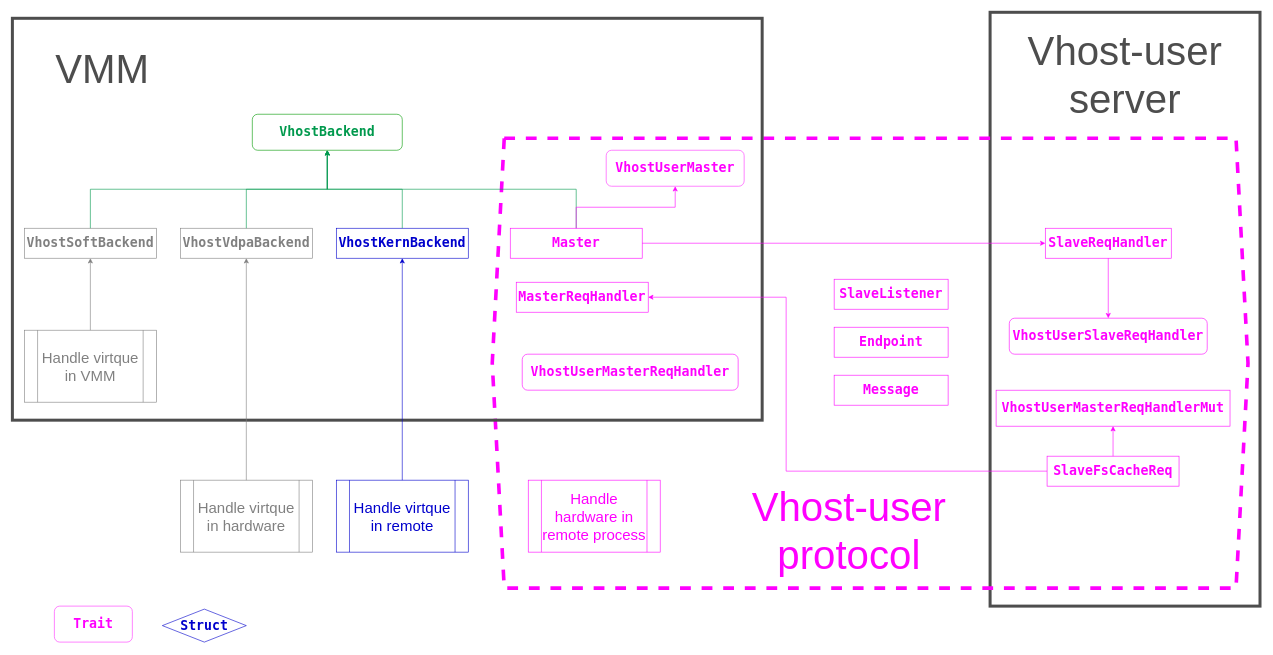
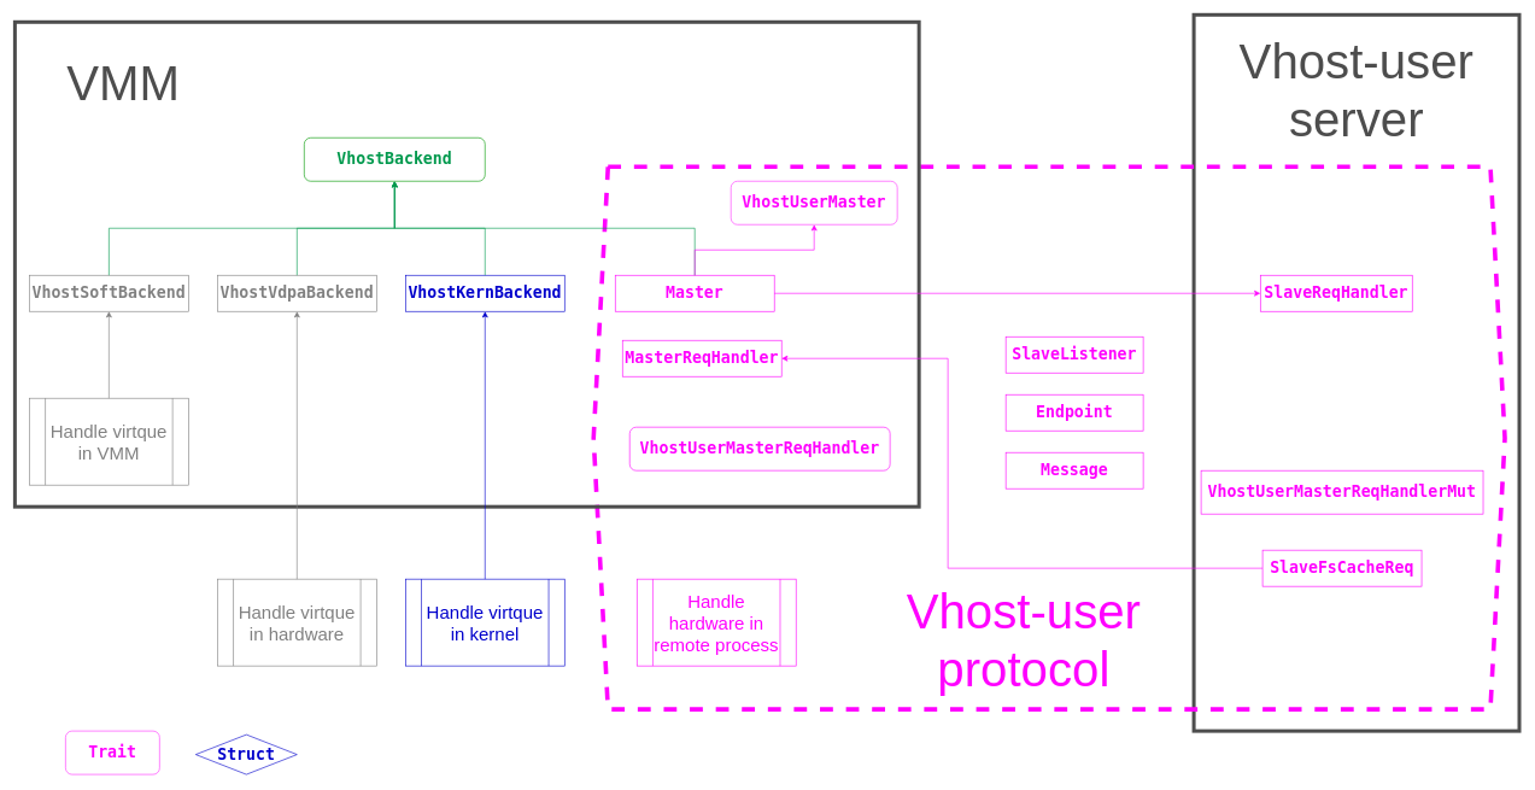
  <mxCell id="0" />
  <mxCell id="1" parent="0" />
  <mxCell id="2" value="&lt;br&gt;&lt;br&gt;&lt;br&gt;&lt;br&gt;&lt;br&gt;&lt;br&gt;&lt;br&gt;&lt;br&gt;&lt;br&gt;&lt;br&gt;&lt;br&gt;&lt;br&gt;&lt;br&gt;&lt;br&gt;&lt;br&gt;&lt;br&gt;" style="rounded=0;whiteSpace=wrap;html=1;labelBackgroundColor=none;sketch=0;fontSize=25;fontColor=#FF00FF;fillColor=none;strokeColor=#4D4D4D;strokeWidth=5;" vertex="1" parent="1"><mxGeometry x="1650" y="20" width="450" height="990" as="geometry" /></mxCell>
  <mxCell id="3" value="" style="shape=hexagon;perimeter=hexagonPerimeter2;whiteSpace=wrap;html=1;fixedSize=1;rounded=0;labelBackgroundColor=none;sketch=0;fillColor=none;fontSize=25;dashed=1;strokeWidth=6;fontColor=#FF00FF;strokeColor=#FF00FF;" vertex="1" parent="1"><mxGeometry x="820" y="230" width="1260" height="750" as="geometry" /></mxCell>
  <mxCell id="4" value="" style="rounded=0;whiteSpace=wrap;html=1;labelBackgroundColor=none;sketch=0;fontSize=25;fontColor=#FF00FF;fillColor=none;strokeColor=#4D4D4D;strokeWidth=5;" vertex="1" parent="1"><mxGeometry x="20" y="30" width="1250" height="670" as="geometry" /></mxCell>
  <mxCell id="5" value="&lt;pre style=&quot;font-family: &amp;quot;jetbrains mono&amp;quot;, monospace; font-size: 16.5pt;&quot;&gt;MasterReqHandler&lt;/pre&gt;" style="rounded=0;whiteSpace=wrap;html=1;fontStyle=1;labelBackgroundColor=none;fontColor=#FF00FF;strokeColor=#FF00FF;" parent="1" vertex="1"><mxGeometry x="860" y="470" width="220" height="50" as="geometry" /></mxCell>
  <mxCell id="6" value="&lt;pre style=&quot;font-size: 16.5pt; font-weight: 700; font-family: &amp;quot;jetbrains mono&amp;quot;, monospace;&quot;&gt;VhostUserMasterReqHandler&lt;/pre&gt;" style="rounded=1;whiteSpace=wrap;html=1;labelBackgroundColor=none;fontColor=#FF00FF;strokeColor=#FF00FF;" parent="1" vertex="1"><mxGeometry x="870" y="590" width="360" height="60" as="geometry" /></mxCell>
  <mxCell id="7" style="edgeStyle=orthogonalEdgeStyle;rounded=0;orthogonalLoop=1;jettySize=auto;html=1;exitX=0;exitY=0.5;exitDx=0;exitDy=0;entryX=1;entryY=0.5;entryDx=0;entryDy=0;labelBackgroundColor=none;fontColor=#FF00FF;strokeColor=#FF00FF;" edge="1" parent="1" source="8" target="5"><mxGeometry relative="1" as="geometry"><Array as="points"><mxPoint x="1310" y="785" /><mxPoint x="1310" y="495" /></Array></mxGeometry></mxCell>
  <mxCell id="8" value="&lt;pre style=&quot;font-family: &amp;quot;jetbrains mono&amp;quot;, monospace; font-size: 16.5pt;&quot;&gt;&lt;pre style=&quot;font-family: &amp;quot;jetbrains mono&amp;quot; , monospace ; font-size: 16.5pt&quot;&gt;SlaveFsCacheReq&lt;/pre&gt;&lt;/pre&gt;" style="rounded=0;whiteSpace=wrap;html=1;fontStyle=1;labelBackgroundColor=none;fontColor=#FF00FF;strokeColor=#FF00FF;" parent="1" vertex="1"><mxGeometry x="1745" y="760" width="220" height="50" as="geometry" /></mxCell>
  <mxCell id="9" value="&lt;pre style=&quot;font-size: 16.5pt; font-weight: 700; font-family: &amp;quot;jetbrains mono&amp;quot;, monospace;&quot;&gt;VhostUserMasterReqHandlerMut&lt;/pre&gt;" style="whiteSpace=wrap;html=1;labelBackgroundColor=none;fontColor=#FF00FF;strokeColor=#FF00FF;rounded=0;" vertex="1" parent="1"><mxGeometry x="1660" y="650" width="390" height="60" as="geometry" /></mxCell>
  <mxCell id="10" value="&lt;pre style=&quot;font-family: &amp;quot;jetbrains mono&amp;quot;, monospace; font-size: 16.5pt;&quot;&gt;&lt;pre style=&quot;font-family: &amp;quot;jetbrains mono&amp;quot; , monospace ; font-size: 16.5pt&quot;&gt;SlaveListener&lt;/pre&gt;&lt;/pre&gt;" style="rounded=0;whiteSpace=wrap;html=1;fontStyle=1;labelBackgroundColor=none;fontColor=#FF00FF;strokeColor=#FF00FF;" vertex="1" parent="1"><mxGeometry x="1390" y="465" width="190" height="50" as="geometry" /></mxCell>
  <mxCell id="11" value="&lt;pre style=&quot;font-family: &amp;quot;jetbrains mono&amp;quot;, monospace; font-size: 16.5pt;&quot;&gt;&lt;pre style=&quot;font-family: &amp;quot;jetbrains mono&amp;quot; , monospace ; font-size: 16.5pt&quot;&gt;&lt;pre style=&quot;font-family: &amp;quot;jetbrains mono&amp;quot; , monospace ; font-size: 16.5pt&quot;&gt;SlaveReqHandler&lt;/pre&gt;&lt;/pre&gt;&lt;/pre&gt;" style="rounded=0;whiteSpace=wrap;html=1;fontStyle=1;labelBackgroundColor=none;fontColor=#FF00FF;strokeColor=#FF00FF;" vertex="1" parent="1"><mxGeometry x="1742" y="380" width="210" height="50" as="geometry" /></mxCell>
- <mxCell id="12" value="&lt;pre style=&quot;font-size: 16.5pt; font-weight: 700; font-family: &amp;quot;jetbrains mono&amp;quot;, monospace;&quot;&gt;&lt;pre style=&quot;font-family: &amp;quot;jetbrains mono&amp;quot;, monospace; font-size: 16.5pt;&quot;&gt;VhostUserSlaveReqHandler&lt;/pre&gt;&lt;/pre&gt;" style="rounded=1;whiteSpace=wrap;html=1;labelBackgroundColor=none;fontColor=#FF00FF;strokeColor=#FF00FF;" vertex="1" parent="1"><mxGeometry x="1682" y="530" width="330" height="60" as="geometry" /></mxCell>
- <mxCell id="13" style="edgeStyle=orthogonalEdgeStyle;rounded=0;orthogonalLoop=1;jettySize=auto;html=1;exitX=0.5;exitY=1;exitDx=0;exitDy=0;entryX=0.5;entryY=0;entryDx=0;entryDy=0;labelBackgroundColor=none;fontColor=#FF00FF;strokeColor=#FF00FF;" edge="1" parent="1" source="11" target="12"><mxGeometry relative="1" as="geometry"><mxPoint x="1232" y="560" as="sourcePoint" /><mxPoint x="1232" y="660" as="targetPoint" /></mxGeometry></mxCell>
  <mxCell id="14" value="&lt;pre style=&quot;font-size: 16.5pt; font-weight: 700; font-family: &amp;quot;jetbrains mono&amp;quot;, monospace;&quot;&gt;VhostBackend&lt;/pre&gt;" style="rounded=1;whiteSpace=wrap;html=1;labelBackgroundColor=none;fontColor=#00994D;strokeColor=#009900;" vertex="1" parent="1"><mxGeometry x="420" y="190" width="250" height="60" as="geometry" /></mxCell>
  <mxCell id="15" value="&lt;pre style=&quot;font-family: &amp;quot;jetbrains mono&amp;quot;, monospace; font-size: 16.5pt;&quot;&gt;VhostKernBackend&lt;/pre&gt;" style="rounded=0;whiteSpace=wrap;html=1;fontStyle=1;labelBackgroundColor=none;strokeColor=#0000CC;fontColor=#0000CC;" vertex="1" parent="1"><mxGeometry x="560" y="380" width="220" height="50" as="geometry" /></mxCell>
  <mxCell id="16" value="&lt;pre style=&quot;font-family: &amp;quot;jetbrains mono&amp;quot;, monospace; font-size: 16.5pt;&quot;&gt;VhostVdpaBackend&lt;/pre&gt;" style="rounded=0;whiteSpace=wrap;html=1;fontStyle=1;labelBackgroundColor=none;fontColor=#808080;strokeColor=#808080;" vertex="1" parent="1"><mxGeometry x="300" y="380" width="220" height="50" as="geometry" /></mxCell>
  <mxCell id="17" value="&lt;pre style=&quot;font-family: &amp;quot;jetbrains mono&amp;quot; , monospace ; font-size: 16.5pt&quot;&gt;Master&lt;/pre&gt;" style="rounded=0;whiteSpace=wrap;html=1;fontStyle=1;labelBackgroundColor=none;fontColor=#FF00FF;strokeColor=#FF00FF;" vertex="1" parent="1"><mxGeometry x="850" y="380" width="220" height="50" as="geometry" /></mxCell>
  <mxCell id="18" value="&lt;pre style=&quot;font-family: &amp;quot;jetbrains mono&amp;quot; , monospace ; font-size: 16.5pt&quot;&gt;VhostSoftBackend&lt;/pre&gt;" style="rounded=0;whiteSpace=wrap;html=1;fontStyle=1;labelBackgroundColor=none;fontColor=#808080;strokeColor=#808080;" vertex="1" parent="1"><mxGeometry x="40" y="380" width="220" height="50" as="geometry" /></mxCell>
  <mxCell id="19" value="Handle virtque in VMM" style="shape=process;whiteSpace=wrap;html=1;backgroundOutline=1;rounded=0;labelBackgroundColor=none;sketch=0;fontSize=25;fontColor=#808080;strokeColor=#808080;" vertex="1" parent="1"><mxGeometry x="40" y="550" width="220" height="120" as="geometry" /></mxCell>
  <mxCell id="20" value="Handle virtque in hardware" style="shape=process;whiteSpace=wrap;html=1;backgroundOutline=1;rounded=0;labelBackgroundColor=none;sketch=0;fontSize=25;fontColor=#808080;strokeColor=#808080;" vertex="1" parent="1"><mxGeometry x="300" y="800" width="220" height="120" as="geometry" /></mxCell>
- <mxCell id="21" value="Handle virtque in remote" style="shape=process;whiteSpace=wrap;html=1;backgroundOutline=1;rounded=0;labelBackgroundColor=none;sketch=0;fontSize=25;strokeColor=#0000CC;fontColor=#0000CC;" vertex="1" parent="1"><mxGeometry x="560" y="800" width="220" height="120" as="geometry" /></mxCell>
+ <mxCell id="21" value="Handle virtque in kernel" style="shape=process;whiteSpace=wrap;html=1;backgroundOutline=1;rounded=0;labelBackgroundColor=none;sketch=0;fontSize=25;strokeColor=#0000CC;fontColor=#0000CC;" vertex="1" parent="1"><mxGeometry x="560" y="800" width="220" height="120" as="geometry" /></mxCell>
  <mxCell id="22" style="edgeStyle=orthogonalEdgeStyle;rounded=0;orthogonalLoop=1;jettySize=auto;html=1;exitX=0.5;exitY=0;exitDx=0;exitDy=0;labelBackgroundColor=none;entryX=0.5;entryY=1;entryDx=0;entryDy=0;strokeColor=#0000CC;" edge="1" parent="1" source="21" target="15"><mxGeometry relative="1" as="geometry"><mxPoint x="960" y="640" as="sourcePoint" /><mxPoint x="960" y="740" as="targetPoint" /></mxGeometry></mxCell>
  <mxCell id="23" style="edgeStyle=orthogonalEdgeStyle;rounded=0;orthogonalLoop=1;jettySize=auto;html=1;exitX=1;exitY=0.5;exitDx=0;exitDy=0;labelBackgroundColor=none;entryX=0;entryY=0.5;entryDx=0;entryDy=0;fontColor=#FF00FF;strokeColor=#FF00FF;" edge="1" parent="1" source="17" target="11"><mxGeometry relative="1" as="geometry"><mxPoint x="870" y="910" as="sourcePoint" /><mxPoint x="870" y="1010" as="targetPoint" /></mxGeometry></mxCell>
  <mxCell id="24" style="edgeStyle=orthogonalEdgeStyle;rounded=0;orthogonalLoop=1;jettySize=auto;html=1;exitX=0.5;exitY=0;exitDx=0;exitDy=0;labelBackgroundColor=none;entryX=0.5;entryY=1;entryDx=0;entryDy=0;fontColor=#808080;strokeColor=#808080;" edge="1" parent="1" source="20" target="16"><mxGeometry relative="1" as="geometry"><mxPoint x="450" y="800" as="sourcePoint" /><mxPoint x="450" y="900" as="targetPoint" /></mxGeometry></mxCell>
  <mxCell id="25" style="edgeStyle=orthogonalEdgeStyle;rounded=0;orthogonalLoop=1;jettySize=auto;html=1;exitX=0.5;exitY=0;exitDx=0;exitDy=0;labelBackgroundColor=none;entryX=0.5;entryY=1;entryDx=0;entryDy=0;fontColor=#808080;strokeColor=#808080;" edge="1" parent="1" source="19" target="18"><mxGeometry relative="1" as="geometry"><mxPoint x="270" y="850" as="sourcePoint" /><mxPoint x="270" y="950" as="targetPoint" /></mxGeometry></mxCell>
  <mxCell id="26" style="edgeStyle=orthogonalEdgeStyle;rounded=0;orthogonalLoop=1;jettySize=auto;html=1;exitX=0.5;exitY=0;exitDx=0;exitDy=0;labelBackgroundColor=none;entryX=0.5;entryY=1;entryDx=0;entryDy=0;strokeColor=#00994D;" edge="1" parent="1" source="18" target="14"><mxGeometry relative="1" as="geometry"><mxPoint x="940" y="640" as="sourcePoint" /><mxPoint x="940" y="740" as="targetPoint" /></mxGeometry></mxCell>
  <mxCell id="27" style="edgeStyle=orthogonalEdgeStyle;rounded=0;orthogonalLoop=1;jettySize=auto;html=1;exitX=0.5;exitY=0;exitDx=0;exitDy=0;labelBackgroundColor=none;strokeColor=#00994D;entryX=0.5;entryY=1;entryDx=0;entryDy=0;" edge="1" parent="1" source="16" target="14"><mxGeometry relative="1" as="geometry"><mxPoint x="1030" y="170" as="sourcePoint" /><mxPoint x="560" y="220" as="targetPoint" /></mxGeometry></mxCell>
  <mxCell id="28" style="edgeStyle=orthogonalEdgeStyle;rounded=0;orthogonalLoop=1;jettySize=auto;html=1;exitX=0.5;exitY=0;exitDx=0;exitDy=0;labelBackgroundColor=none;entryX=0.5;entryY=1;entryDx=0;entryDy=0;strokeColor=#00994D;" edge="1" parent="1" source="15" target="14"><mxGeometry relative="1" as="geometry"><mxPoint x="1040" y="120" as="sourcePoint" /><mxPoint x="1535" y="-80" as="targetPoint" /></mxGeometry></mxCell>
  <mxCell id="29" value="&lt;pre style=&quot;font-family: &amp;quot;jetbrains mono&amp;quot; , monospace ; font-size: 16.5pt&quot;&gt;&lt;pre style=&quot;font-family: &amp;quot;jetbrains mono&amp;quot; , monospace ; font-size: 16.5pt&quot;&gt;Endpoint&lt;/pre&gt;&lt;/pre&gt;" style="rounded=0;whiteSpace=wrap;html=1;fontStyle=1;labelBackgroundColor=none;fontColor=#FF00FF;strokeColor=#FF00FF;" vertex="1" parent="1"><mxGeometry x="1390" y="545" width="190" height="50" as="geometry" /></mxCell>
  <mxCell id="30" value="&lt;pre style=&quot;font-family: &amp;quot;jetbrains mono&amp;quot; , monospace ; font-size: 16.5pt&quot;&gt;&lt;pre style=&quot;font-family: &amp;quot;jetbrains mono&amp;quot; , monospace ; font-size: 16.5pt&quot;&gt;Message&lt;/pre&gt;&lt;/pre&gt;" style="rounded=0;whiteSpace=wrap;html=1;fontStyle=1;labelBackgroundColor=none;fontColor=#FF00FF;strokeColor=#FF00FF;" vertex="1" parent="1"><mxGeometry x="1390" y="625" width="190" height="50" as="geometry" /></mxCell>
  <mxCell id="31" value="&lt;pre style=&quot;font-size: 16.5pt ; font-weight: 700 ; font-family: &amp;quot;jetbrains mono&amp;quot; , monospace&quot;&gt;&lt;pre style=&quot;font-family: &amp;quot;jetbrains mono&amp;quot; , monospace ; font-size: 16.5pt&quot;&gt;VhostUserMaster&lt;/pre&gt;&lt;/pre&gt;" style="rounded=1;whiteSpace=wrap;html=1;labelBackgroundColor=none;strokeColor=#FF33FF;fontColor=#FF00FF;" vertex="1" parent="1"><mxGeometry x="1010" y="250" width="230" height="60" as="geometry" /></mxCell>
  <mxCell id="32" style="edgeStyle=orthogonalEdgeStyle;rounded=0;orthogonalLoop=1;jettySize=auto;html=1;exitX=0.5;exitY=0;exitDx=0;exitDy=0;labelBackgroundColor=none;entryX=0.5;entryY=1;entryDx=0;entryDy=0;strokeColor=#00994D;" edge="1" parent="1" source="17" target="14"><mxGeometry relative="1" as="geometry"><mxPoint x="1060" y="520" as="sourcePoint" /><mxPoint x="545" y="250" as="targetPoint" /></mxGeometry></mxCell>
  <mxCell id="33" value="Handle hardware in remote process" style="shape=process;whiteSpace=wrap;html=1;backgroundOutline=1;rounded=0;labelBackgroundColor=none;sketch=0;fontSize=25;fontColor=#FF00FF;strokeColor=#FF00FF;" vertex="1" parent="1"><mxGeometry x="880" y="800" width="220" height="120" as="geometry" /></mxCell>
- <mxCell id="34" style="edgeStyle=orthogonalEdgeStyle;rounded=0;orthogonalLoop=1;jettySize=auto;html=1;exitX=0.5;exitY=0;exitDx=0;exitDy=0;entryX=0.5;entryY=1;entryDx=0;entryDy=0;labelBackgroundColor=none;fontColor=#FF00FF;strokeColor=#FF00FF;" edge="1" parent="1" source="8" target="9"><mxGeometry relative="1" as="geometry"><mxPoint x="1890" y="180" as="sourcePoint" /><mxPoint x="1890" y="260" as="targetPoint" /></mxGeometry></mxCell>
  <mxCell id="35" style="edgeStyle=orthogonalEdgeStyle;rounded=0;orthogonalLoop=1;jettySize=auto;html=1;exitX=0.5;exitY=0;exitDx=0;exitDy=0;labelBackgroundColor=none;entryX=0.5;entryY=1;entryDx=0;entryDy=0;strokeColor=#FF00FF;" edge="1" parent="1" source="17" target="31"><mxGeometry relative="1" as="geometry"><mxPoint x="1460" y="180" as="sourcePoint" /><mxPoint x="2132" y="180" as="targetPoint" /></mxGeometry></mxCell>
  <mxCell id="36" value="&lt;pre style=&quot;font-size: 16.5pt ; font-weight: 700 ; font-family: &amp;#34;jetbrains mono&amp;#34; , monospace&quot;&gt;&lt;pre style=&quot;font-family: &amp;#34;jetbrains mono&amp;#34; , monospace ; font-size: 16.5pt&quot;&gt;Trait&lt;/pre&gt;&lt;/pre&gt;" style="rounded=1;whiteSpace=wrap;html=1;labelBackgroundColor=none;strokeColor=#FF33FF;fontColor=#FF00FF;" vertex="1" parent="1"><mxGeometry x="90" y="1010" width="130" height="60" as="geometry" /></mxCell>
  <mxCell id="37" value="Vhost-user protocol" style="rounded=1;whiteSpace=wrap;html=1;dashed=1;labelBackgroundColor=none;sketch=0;strokeWidth=5;fontSize=67;fontColor=#FF00FF;fillColor=none;strokeColor=none;" vertex="1" parent="1"><mxGeometry x="1250" y="810" width="330" height="150" as="geometry" /></mxCell>
  <mxCell id="38" value="Vhost-user server" style="rounded=1;whiteSpace=wrap;html=1;dashed=1;labelBackgroundColor=none;sketch=0;strokeWidth=5;fontSize=67;fillColor=none;strokeColor=none;fontColor=#4D4D4D;" vertex="1" parent="1"><mxGeometry x="1710" y="50" width="330" height="150" as="geometry" /></mxCell>
  <mxCell id="39" value="VMM" style="rounded=1;whiteSpace=wrap;html=1;dashed=1;labelBackgroundColor=none;sketch=0;strokeWidth=5;fontSize=67;fillColor=none;strokeColor=none;fontColor=#4D4D4D;" vertex="1" parent="1"><mxGeometry x="50" y="40" width="240" height="150" as="geometry" /></mxCell>
  <mxCell id="40" value="&lt;pre style=&quot;font-family: &amp;#34;jetbrains mono&amp;#34; , monospace ; font-size: 16.5pt&quot;&gt;Struct&lt;/pre&gt;" style="rhombus;whiteSpace=wrap;html=1;fontStyle=1;labelBackgroundColor=none;strokeColor=#0000CC;fontColor=#0000CC;" vertex="1" parent="1"><mxGeometry x="270" y="1015" width="140" height="55" as="geometry" /></mxCell>
